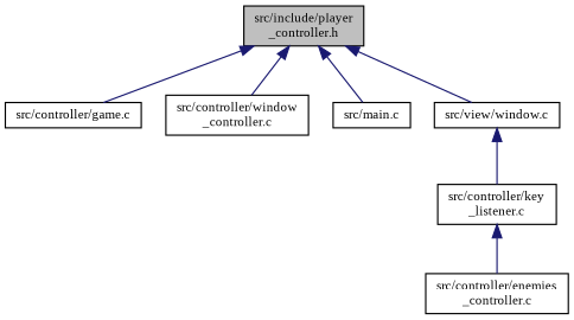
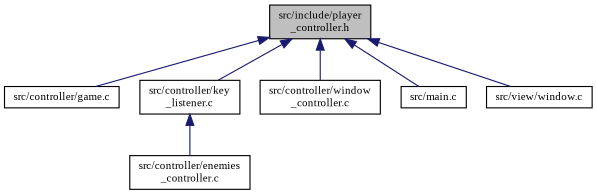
  digraph {
    fontname="Liberation Serif"
    node [color=black fillcolor=white fontname="Liberation Serif" fontsize=10 shape=record style=filled]
    edge [color=midnightblue dir=back fontname="Liberation Serif" fontsize=10 labelfontname=Helvetica labelfontsize=10 style=solid]
    n1 [fillcolor=grey75 fontcolor=black height=0.2 label="src/include/player\l_controller.h" width=0.4]
    n2 [height=0.2 label="src/controller/game.c" width=0.4]
    n3 [height=0.2 label="src/controller/key\l_listener.c" width=0.4]
    n4 [height=0.2 label="src/controller/window\l_controller.c" width=0.4]
    n5 [height=0.2 label="src/main.c" width=0.4]
    n6 [height=0.2 label="src/view/window.c" width=0.4]
    n7 [height=0.2 label="src/controller/enemies\l_controller.c" width=0.4]
    n1 -> n2
-   n6 -> n3
+   n1 -> n3
    n1 -> n4
    n1 -> n5
    n1 -> n6
    n3 -> n7
  }
